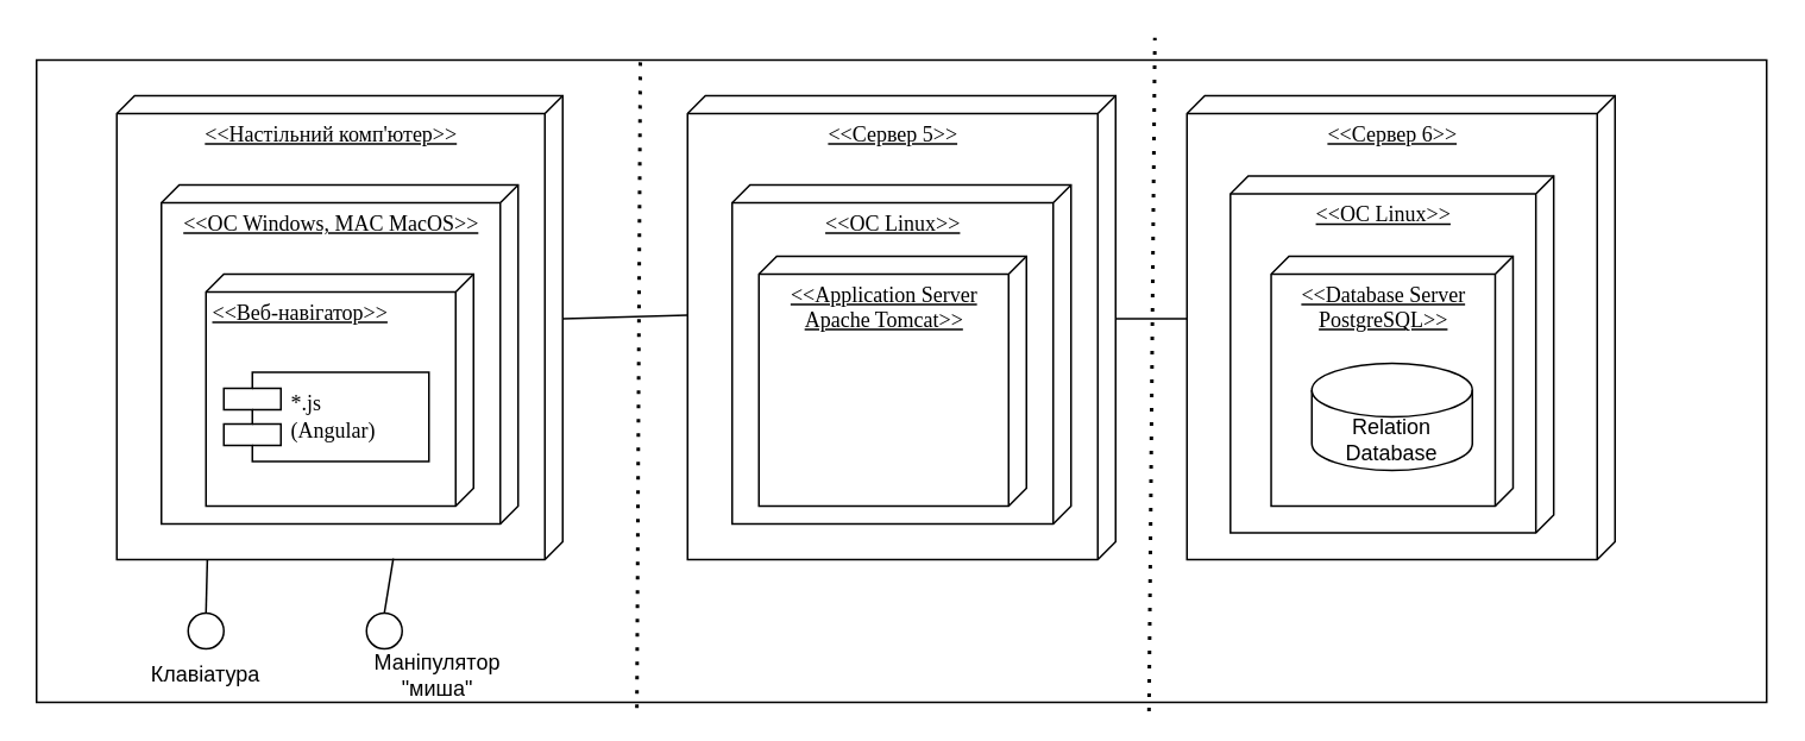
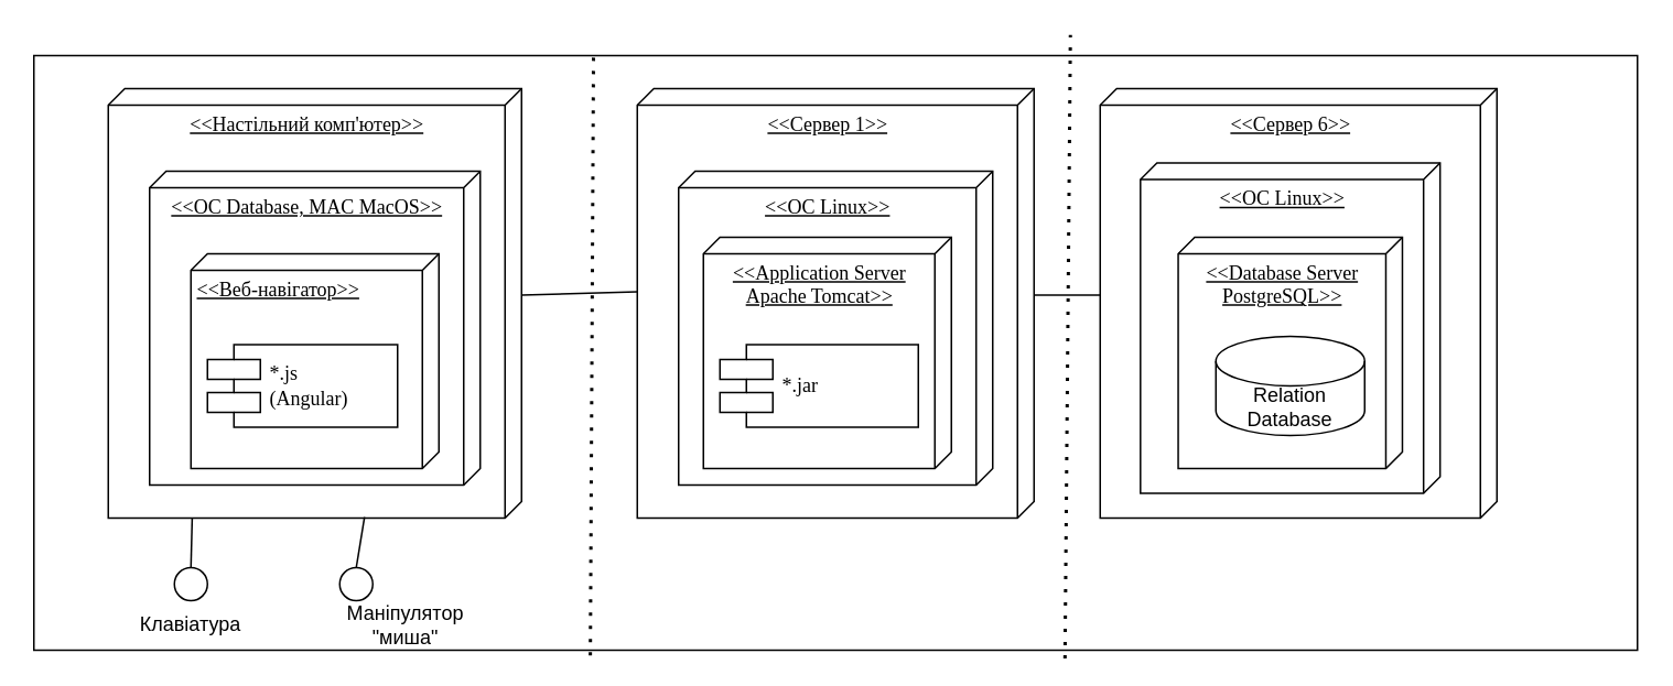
  <mxCell id="0" />
  <mxCell id="1" parent="0" />
  <mxCell id="2" value="" style="rounded=0;whiteSpace=wrap;html=1;" vertex="1" parent="1"><mxGeometry x="20" y="33" width="970" height="360" as="geometry" /></mxCell>
  <mxCell id="3" value="&amp;lt;&amp;lt;Настільний комп'ютер&amp;gt;&amp;gt;" style="verticalAlign=top;align=center;spacingTop=8;spacingLeft=2;spacingRight=12;shape=cube;size=10;direction=south;fontStyle=4;html=1;rounded=0;shadow=0;comic=0;labelBackgroundColor=none;strokeWidth=1;fontFamily=Verdana;fontSize=12" parent="1" vertex="1"><mxGeometry x="65" y="53" width="250" height="260" as="geometry" /></mxCell>
- <mxCell id="4" value="&amp;lt;&amp;lt;Сервер 5&amp;gt;&amp;gt;" style="verticalAlign=top;align=center;spacingTop=8;spacingLeft=2;spacingRight=12;shape=cube;size=10;direction=south;fontStyle=4;html=1;rounded=0;shadow=0;comic=0;labelBackgroundColor=none;strokeWidth=1;fontFamily=Verdana;fontSize=12" parent="1" vertex="1"><mxGeometry x="385" y="53" width="240" height="260" as="geometry" /></mxCell>
+ <mxCell id="4" value="&amp;lt;&amp;lt;Сервер 1&amp;gt;&amp;gt;" style="verticalAlign=top;align=center;spacingTop=8;spacingLeft=2;spacingRight=12;shape=cube;size=10;direction=south;fontStyle=4;html=1;rounded=0;shadow=0;comic=0;labelBackgroundColor=none;strokeWidth=1;fontFamily=Verdana;fontSize=12" parent="1" vertex="1"><mxGeometry x="385" y="53" width="240" height="260" as="geometry" /></mxCell>
  <mxCell id="5" value="&amp;lt;&amp;lt;Сервер 6&amp;gt;&amp;gt;" style="verticalAlign=top;align=center;spacingTop=8;spacingLeft=2;spacingRight=12;shape=cube;size=10;direction=south;fontStyle=4;html=1;rounded=0;shadow=0;comic=0;labelBackgroundColor=none;strokeWidth=1;fontFamily=Verdana;fontSize=12" parent="1" vertex="1"><mxGeometry x="665" y="53" width="240" height="260" as="geometry" /></mxCell>
- <mxCell id="6" value="&amp;lt;&amp;lt;ОС Windows, MAC MacOS&amp;gt;&amp;gt;" style="verticalAlign=top;align=center;spacingTop=8;spacingLeft=2;spacingRight=12;shape=cube;size=10;direction=south;fontStyle=4;html=1;rounded=0;shadow=0;comic=0;labelBackgroundColor=none;strokeWidth=1;fontFamily=Verdana;fontSize=12" vertex="1" parent="1"><mxGeometry x="90" y="103" width="200" height="190" as="geometry" /></mxCell>
+ <mxCell id="6" value="&amp;lt;&amp;lt;ОС Database, MAC MacOS&amp;gt;&amp;gt;" style="verticalAlign=top;align=center;spacingTop=8;spacingLeft=2;spacingRight=12;shape=cube;size=10;direction=south;fontStyle=4;html=1;rounded=0;shadow=0;comic=0;labelBackgroundColor=none;strokeWidth=1;fontFamily=Verdana;fontSize=12" vertex="1" parent="1"><mxGeometry x="90" y="103" width="200" height="190" as="geometry" /></mxCell>
  <mxCell id="7" value="&amp;lt;&amp;lt;Веб-навігатор&amp;gt;&amp;gt;" style="verticalAlign=top;align=left;spacingTop=8;spacingLeft=2;spacingRight=12;shape=cube;size=10;direction=south;fontStyle=4;html=1;rounded=0;shadow=0;comic=0;labelBackgroundColor=none;strokeWidth=1;fontFamily=Verdana;fontSize=12" vertex="1" parent="1"><mxGeometry x="115" y="153" width="150" height="130" as="geometry" /></mxCell>
  <mxCell id="8" value="*.js&lt;br&gt;(Angular)" style="shape=component;align=left;spacingLeft=36;rounded=0;shadow=0;comic=0;labelBackgroundColor=none;strokeWidth=1;fontFamily=Verdana;fontSize=12;html=1;" parent="1" vertex="1"><mxGeometry x="125" y="208" width="115" height="50" as="geometry" /></mxCell>
  <mxCell id="9" value="&amp;lt;&amp;lt;ОС Linux&amp;gt;&amp;gt;" style="verticalAlign=top;align=center;spacingTop=8;spacingLeft=2;spacingRight=12;shape=cube;size=10;direction=south;fontStyle=4;html=1;rounded=0;shadow=0;comic=0;labelBackgroundColor=none;strokeWidth=1;fontFamily=Verdana;fontSize=12" vertex="1" parent="1"><mxGeometry x="410" y="103" width="190" height="190" as="geometry" /></mxCell>
  <mxCell id="10" value="&amp;lt;&amp;lt;Application Server&lt;br&gt;Apache Tomcat&amp;gt;&amp;gt;" style="verticalAlign=top;align=center;spacingTop=8;spacingLeft=2;spacingRight=12;shape=cube;size=10;direction=south;fontStyle=4;html=1;rounded=0;shadow=0;comic=0;labelBackgroundColor=none;strokeWidth=1;fontFamily=Verdana;fontSize=12" vertex="1" parent="1"><mxGeometry x="425" y="143" width="150" height="140" as="geometry" /></mxCell>
+ <mxCell id="11" value="*.jar" style="shape=component;align=left;spacingLeft=36;rounded=0;shadow=0;comic=0;labelBackgroundColor=none;strokeWidth=1;fontFamily=Verdana;fontSize=12;html=1;" parent="1" vertex="1"><mxGeometry x="435" y="208" width="120" height="50" as="geometry" /></mxCell>
  <mxCell id="12" value="&amp;lt;&amp;lt;ОС Linux&amp;gt;&amp;gt;" style="verticalAlign=top;align=center;spacingTop=8;spacingLeft=2;spacingRight=12;shape=cube;size=10;direction=south;fontStyle=4;html=1;rounded=0;shadow=0;comic=0;labelBackgroundColor=none;strokeWidth=1;fontFamily=Verdana;fontSize=12" vertex="1" parent="1"><mxGeometry x="689.38" y="98" width="181.25" height="200" as="geometry" /></mxCell>
  <mxCell id="13" value="&amp;lt;&amp;lt;Database Server&lt;br&gt;PostgreSQL&amp;gt;&amp;gt;" style="verticalAlign=top;align=center;spacingTop=8;spacingLeft=2;spacingRight=12;shape=cube;size=10;direction=south;fontStyle=4;html=1;rounded=0;shadow=0;comic=0;labelBackgroundColor=none;strokeWidth=1;fontFamily=Verdana;fontSize=12" vertex="1" parent="1"><mxGeometry x="712.19" y="143" width="135.63" height="140" as="geometry" /></mxCell>
  <mxCell id="14" value="" style="endArrow=none;dashed=1;html=1;dashPattern=1 3;strokeWidth=2;rounded=0;exitX=0.347;exitY=1.009;exitDx=0;exitDy=0;exitPerimeter=0;entryX=0.349;entryY=-0.007;entryDx=0;entryDy=0;entryPerimeter=0;" edge="1" parent="1" source="2" target="2"><mxGeometry width="50" height="50" relative="1" as="geometry"><mxPoint x="455" y="243" as="sourcePoint" /><mxPoint x="505" y="193" as="targetPoint" /></mxGeometry></mxCell>
  <mxCell id="15" value="" style="endArrow=none;dashed=1;html=1;dashPattern=1 3;strokeWidth=2;rounded=0;exitX=0.643;exitY=1.014;exitDx=0;exitDy=0;exitPerimeter=0;entryX=0.349;entryY=-0.007;entryDx=0;entryDy=0;entryPerimeter=0;" edge="1" parent="1" source="2"><mxGeometry width="50" height="50" relative="1" as="geometry"><mxPoint x="645" y="355.5" as="sourcePoint" /><mxPoint x="647" y="20.5" as="targetPoint" /></mxGeometry></mxCell>
  <mxCell id="16" value="" style="endArrow=none;html=1;rounded=0;exitX=0;exitY=0;exitDx=125;exitDy=0;exitPerimeter=0;" edge="1" parent="1" source="3"><mxGeometry width="50" height="50" relative="1" as="geometry"><mxPoint x="455" y="243" as="sourcePoint" /><mxPoint x="385" y="176" as="targetPoint" /><Array as="points" /></mxGeometry></mxCell>
  <mxCell id="17" value="" style="endArrow=none;html=1;rounded=0;exitX=0;exitY=0;exitDx=125;exitDy=0;exitPerimeter=0;" edge="1" parent="1" source="4"><mxGeometry width="50" height="50" relative="1" as="geometry"><mxPoint x="465" y="223" as="sourcePoint" /><mxPoint x="665" y="178" as="targetPoint" /></mxGeometry></mxCell>
  <mxCell id="18" value="" style="ellipse;whiteSpace=wrap;html=1;aspect=fixed;" vertex="1" parent="1"><mxGeometry x="105" y="343" width="20" height="20" as="geometry" /></mxCell>
  <mxCell id="19" value="" style="ellipse;whiteSpace=wrap;html=1;aspect=fixed;" vertex="1" parent="1"><mxGeometry x="205" y="343" width="20" height="20" as="geometry" /></mxCell>
  <mxCell id="20" value="" style="endArrow=none;html=1;rounded=0;exitX=0.5;exitY=0;exitDx=0;exitDy=0;entryX=0.998;entryY=0.38;entryDx=0;entryDy=0;entryPerimeter=0;" edge="1" parent="1" source="19" target="3"><mxGeometry width="50" height="50" relative="1" as="geometry"><mxPoint x="465" y="223" as="sourcePoint" /><mxPoint x="515" y="173" as="targetPoint" /></mxGeometry></mxCell>
  <mxCell id="21" value="" style="endArrow=none;html=1;rounded=0;exitX=0.5;exitY=0;exitDx=0;exitDy=0;entryX=1.001;entryY=0.797;entryDx=0;entryDy=0;entryPerimeter=0;" edge="1" parent="1" source="18" target="3"><mxGeometry width="50" height="50" relative="1" as="geometry"><mxPoint x="465" y="223" as="sourcePoint" /><mxPoint x="515" y="173" as="targetPoint" /></mxGeometry></mxCell>
  <mxCell id="22" value="Маніпулятор&lt;br&gt;&quot;миша&quot;" style="text;html=1;strokeColor=none;fillColor=none;align=center;verticalAlign=middle;whiteSpace=wrap;rounded=0;" vertex="1" parent="1"><mxGeometry x="215" y="363" width="60" height="30" as="geometry" /></mxCell>
  <mxCell id="23" value="Клавіатура" style="text;html=1;strokeColor=none;fillColor=none;align=center;verticalAlign=middle;whiteSpace=wrap;rounded=0;" vertex="1" parent="1"><mxGeometry x="85" y="363" width="60" height="30" as="geometry" /></mxCell>
  <mxCell id="24" value="Relation Database" style="shape=cylinder3;whiteSpace=wrap;html=1;boundedLbl=1;backgroundOutline=1;size=15;" vertex="1" parent="1"><mxGeometry x="735.01" y="203" width="90" height="60" as="geometry" /></mxCell>
